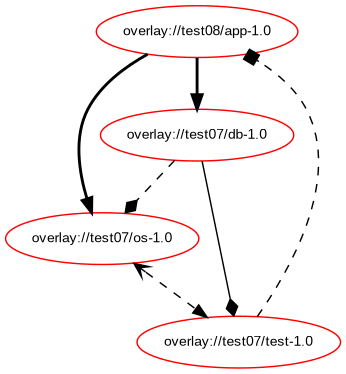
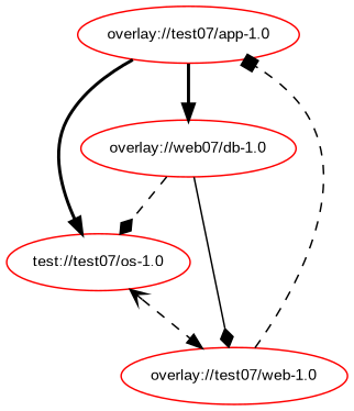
  digraph {
    compound=true
    concentrate=true
    fontname="Liberation Sans"
    newrank=true
    rankdir=TD
    node [color=red fontname="Liberation Sans" fontsize=10]
    edge [arrowhead=normal fontname="Liberation Sans" style=dashed]
-   "overlay://test07/app-1.0" [label="overlay://test08/app-1.0"]
-   "overlay://test07/db-1.0"
-   "overlay://test07/os-1.0"
-   "overlay://test07/web-1.0" [label="overlay://test07/test-1.0"]
+   "overlay://test07/app-1.0"
+   "overlay://test07/db-1.0" [label="overlay://web07/db-1.0"]
+   "overlay://test07/os-1.0" [label="test://test07/os-1.0"]
+   "overlay://test07/web-1.0"
    "overlay://test07/app-1.0" -> "overlay://test07/db-1.0" [style=bold]
    "overlay://test07/app-1.0" -> "overlay://test07/os-1.0" [style=bold]
    "overlay://test07/db-1.0" -> "overlay://test07/os-1.0" [arrowhead=diamond]
    "overlay://test07/db-1.0" -> "overlay://test07/web-1.0" [arrowhead=diamond style=solid]
    "overlay://test07/os-1.0" -> "overlay://test07/web-1.0"
    "overlay://test07/web-1.0" -> "overlay://test07/app-1.0" [arrowhead=box]
    "overlay://test07/web-1.0" -> "overlay://test07/os-1.0" [arrowhead=vee style=""]
  }
